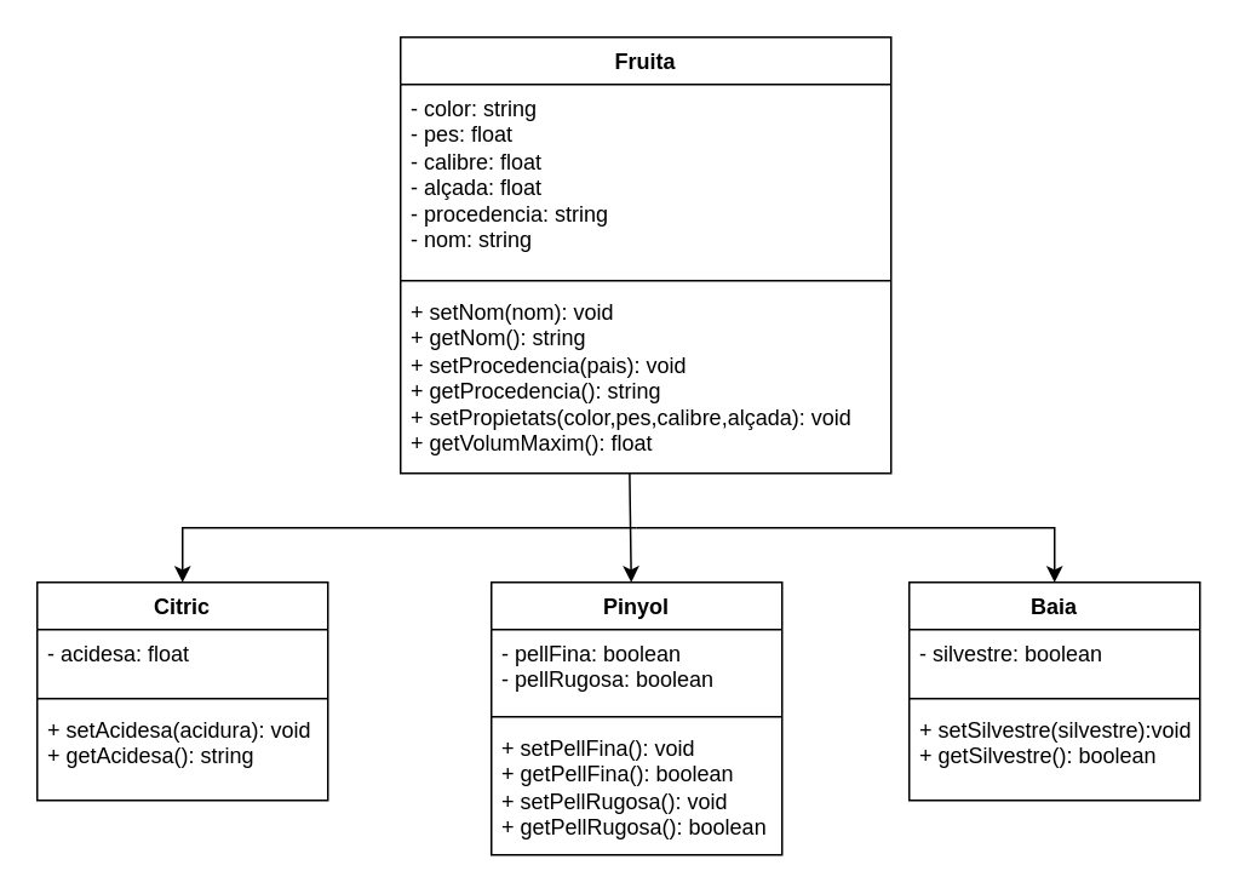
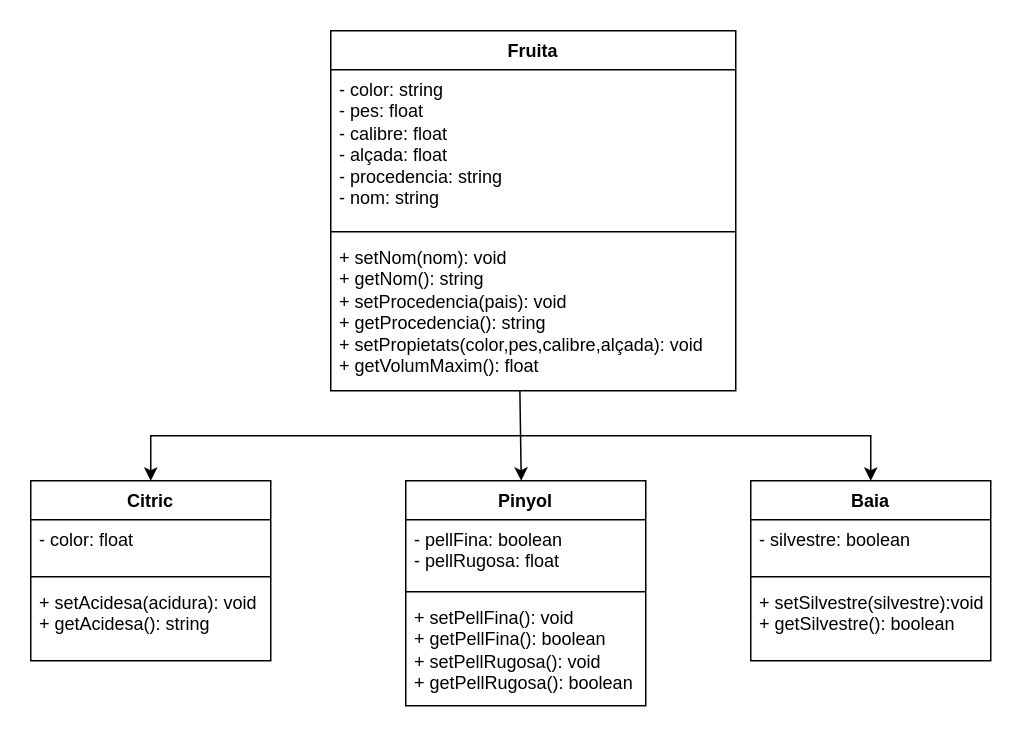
  <mxCell id="0" />
  <mxCell id="1" parent="0" />
  <mxCell id="2" value="Fruita" style="swimlane;fontStyle=1;align=center;verticalAlign=top;childLayout=stackLayout;horizontal=1;startSize=26;horizontalStack=0;resizeParent=1;resizeParentMax=0;resizeLast=0;collapsible=1;marginBottom=0;whiteSpace=wrap;html=1;" vertex="1" parent="1"><mxGeometry x="220" y="20" width="270" height="240" as="geometry" /></mxCell>
  <mxCell id="3" value="- color: string&lt;br&gt;- pes: float&lt;br&gt;- calibre: float&lt;br&gt;- alçada: float&lt;br&gt;- procedencia: string&lt;br&gt;- nom: string" style="text;strokeColor=none;fillColor=none;align=left;verticalAlign=top;spacingLeft=4;spacingRight=4;overflow=hidden;rotatable=0;points=[[0,0.5],[1,0.5]];portConstraint=eastwest;whiteSpace=wrap;html=1;" vertex="1" parent="2"><mxGeometry y="26" width="270" height="104" as="geometry" /></mxCell>
  <mxCell id="4" value="" style="line;strokeWidth=1;fillColor=none;align=left;verticalAlign=middle;spacingTop=-1;spacingLeft=3;spacingRight=3;rotatable=0;labelPosition=right;points=[];portConstraint=eastwest;strokeColor=inherit;" vertex="1" parent="2"><mxGeometry y="130" width="270" height="8" as="geometry" /></mxCell>
  <mxCell id="5" value="+ setNom(nom): void&lt;br&gt;+ getNom(): string&lt;br&gt;+ setProcedencia(pais): void&lt;br&gt;+ getProcedencia(): string&lt;br&gt;+ setPropietats(color,pes,calibre,alçada): void&lt;br&gt;+ getVolumMaxim(): float" style="text;strokeColor=none;fillColor=none;align=left;verticalAlign=top;spacingLeft=4;spacingRight=4;overflow=hidden;rotatable=0;points=[[0,0.5],[1,0.5]];portConstraint=eastwest;whiteSpace=wrap;html=1;" vertex="1" parent="2"><mxGeometry y="138" width="270" height="102" as="geometry" /></mxCell>
  <mxCell id="6" value="Citric" style="swimlane;fontStyle=1;align=center;verticalAlign=top;childLayout=stackLayout;horizontal=1;startSize=26;horizontalStack=0;resizeParent=1;resizeParentMax=0;resizeLast=0;collapsible=1;marginBottom=0;whiteSpace=wrap;html=1;" vertex="1" parent="1"><mxGeometry x="20" y="320" width="160" height="120" as="geometry" /></mxCell>
- <mxCell id="7" value="- acidesa: float" style="text;strokeColor=none;fillColor=none;align=left;verticalAlign=top;spacingLeft=4;spacingRight=4;overflow=hidden;rotatable=0;points=[[0,0.5],[1,0.5]];portConstraint=eastwest;whiteSpace=wrap;html=1;" vertex="1" parent="6"><mxGeometry y="26" width="160" height="34" as="geometry" /></mxCell>
+ <mxCell id="7" value="- color: float" style="text;strokeColor=none;fillColor=none;align=left;verticalAlign=top;spacingLeft=4;spacingRight=4;overflow=hidden;rotatable=0;points=[[0,0.5],[1,0.5]];portConstraint=eastwest;whiteSpace=wrap;html=1;" vertex="1" parent="6"><mxGeometry y="26" width="160" height="34" as="geometry" /></mxCell>
  <mxCell id="8" value="" style="line;strokeWidth=1;fillColor=none;align=left;verticalAlign=middle;spacingTop=-1;spacingLeft=3;spacingRight=3;rotatable=0;labelPosition=right;points=[];portConstraint=eastwest;strokeColor=inherit;" vertex="1" parent="6"><mxGeometry y="60" width="160" height="8" as="geometry" /></mxCell>
  <mxCell id="9" value="+ setAcidesa(acidura): void&lt;br&gt;+ getAcidesa(): string" style="text;strokeColor=none;fillColor=none;align=left;verticalAlign=top;spacingLeft=4;spacingRight=4;overflow=hidden;rotatable=0;points=[[0,0.5],[1,0.5]];portConstraint=eastwest;whiteSpace=wrap;html=1;" vertex="1" parent="6"><mxGeometry y="68" width="160" height="52" as="geometry" /></mxCell>
  <mxCell id="10" value="Pinyol" style="swimlane;fontStyle=1;align=center;verticalAlign=top;childLayout=stackLayout;horizontal=1;startSize=26;horizontalStack=0;resizeParent=1;resizeParentMax=0;resizeLast=0;collapsible=1;marginBottom=0;whiteSpace=wrap;html=1;" vertex="1" parent="1"><mxGeometry x="270" y="320" width="160" height="150" as="geometry" /></mxCell>
- <mxCell id="11" value="- pellFina: boolean&lt;br&gt;- pellRugosa: boolean" style="text;strokeColor=none;fillColor=none;align=left;verticalAlign=top;spacingLeft=4;spacingRight=4;overflow=hidden;rotatable=0;points=[[0,0.5],[1,0.5]];portConstraint=eastwest;whiteSpace=wrap;html=1;" vertex="1" parent="10"><mxGeometry y="26" width="160" height="44" as="geometry" /></mxCell>
+ <mxCell id="11" value="- pellFina: boolean&lt;br&gt;- pellRugosa: float" style="text;strokeColor=none;fillColor=none;align=left;verticalAlign=top;spacingLeft=4;spacingRight=4;overflow=hidden;rotatable=0;points=[[0,0.5],[1,0.5]];portConstraint=eastwest;whiteSpace=wrap;html=1;" vertex="1" parent="10"><mxGeometry y="26" width="160" height="44" as="geometry" /></mxCell>
  <mxCell id="12" value="" style="line;strokeWidth=1;fillColor=none;align=left;verticalAlign=middle;spacingTop=-1;spacingLeft=3;spacingRight=3;rotatable=0;labelPosition=right;points=[];portConstraint=eastwest;strokeColor=inherit;" vertex="1" parent="10"><mxGeometry y="70" width="160" height="8" as="geometry" /></mxCell>
  <mxCell id="13" value="+ setPellFina(): void&lt;br&gt;+ getPellFina(): boolean&lt;br&gt;+ setPellRugosa(): void&lt;br&gt;+ getPellRugosa(): boolean" style="text;strokeColor=none;fillColor=none;align=left;verticalAlign=top;spacingLeft=4;spacingRight=4;overflow=hidden;rotatable=0;points=[[0,0.5],[1,0.5]];portConstraint=eastwest;whiteSpace=wrap;html=1;" vertex="1" parent="10"><mxGeometry y="78" width="160" height="72" as="geometry" /></mxCell>
  <mxCell id="14" value="Baia" style="swimlane;fontStyle=1;align=center;verticalAlign=top;childLayout=stackLayout;horizontal=1;startSize=26;horizontalStack=0;resizeParent=1;resizeParentMax=0;resizeLast=0;collapsible=1;marginBottom=0;whiteSpace=wrap;html=1;" vertex="1" parent="1"><mxGeometry x="500" y="320" width="160" height="120" as="geometry" /></mxCell>
  <mxCell id="15" value="- silvestre: boolean" style="text;strokeColor=none;fillColor=none;align=left;verticalAlign=top;spacingLeft=4;spacingRight=4;overflow=hidden;rotatable=0;points=[[0,0.5],[1,0.5]];portConstraint=eastwest;whiteSpace=wrap;html=1;" vertex="1" parent="14"><mxGeometry y="26" width="160" height="34" as="geometry" /></mxCell>
  <mxCell id="16" value="" style="line;strokeWidth=1;fillColor=none;align=left;verticalAlign=middle;spacingTop=-1;spacingLeft=3;spacingRight=3;rotatable=0;labelPosition=right;points=[];portConstraint=eastwest;strokeColor=inherit;" vertex="1" parent="14"><mxGeometry y="60" width="160" height="8" as="geometry" /></mxCell>
  <mxCell id="17" value="+ setSilvestre(silvestre):void&lt;br&gt;+ getSilvestre(): boolean" style="text;strokeColor=none;fillColor=none;align=left;verticalAlign=top;spacingLeft=4;spacingRight=4;overflow=hidden;rotatable=0;points=[[0,0.5],[1,0.5]];portConstraint=eastwest;whiteSpace=wrap;html=1;" vertex="1" parent="14"><mxGeometry y="68" width="160" height="52" as="geometry" /></mxCell>
  <mxCell id="18" value="" style="endArrow=classic;html=1;rounded=0;entryX=0.5;entryY=0;entryDx=0;entryDy=0;exitX=0.467;exitY=1;exitDx=0;exitDy=0;exitPerimeter=0;" edge="1" parent="1" source="5"><mxGeometry width="50" height="50" relative="1" as="geometry"><mxPoint x="310" y="280" as="sourcePoint" /><mxPoint x="347" y="320" as="targetPoint" /></mxGeometry></mxCell>
  <mxCell id="19" value="" style="endArrow=classic;html=1;rounded=0;entryX=0.5;entryY=0;entryDx=0;entryDy=0;" edge="1" parent="1"><mxGeometry width="50" height="50" relative="1" as="geometry"><mxPoint x="350" y="290" as="sourcePoint" /><mxPoint x="580" y="320" as="targetPoint" /><Array as="points"><mxPoint x="580" y="290" /></Array></mxGeometry></mxCell>
  <mxCell id="20" value="" style="endArrow=classic;html=1;rounded=0;entryX=0.5;entryY=0;entryDx=0;entryDy=0;" edge="1" parent="1" target="6"><mxGeometry width="50" height="50" relative="1" as="geometry"><mxPoint x="350" y="290" as="sourcePoint" /><mxPoint x="420" y="250" as="targetPoint" /><Array as="points"><mxPoint x="100" y="290" /></Array></mxGeometry></mxCell>
